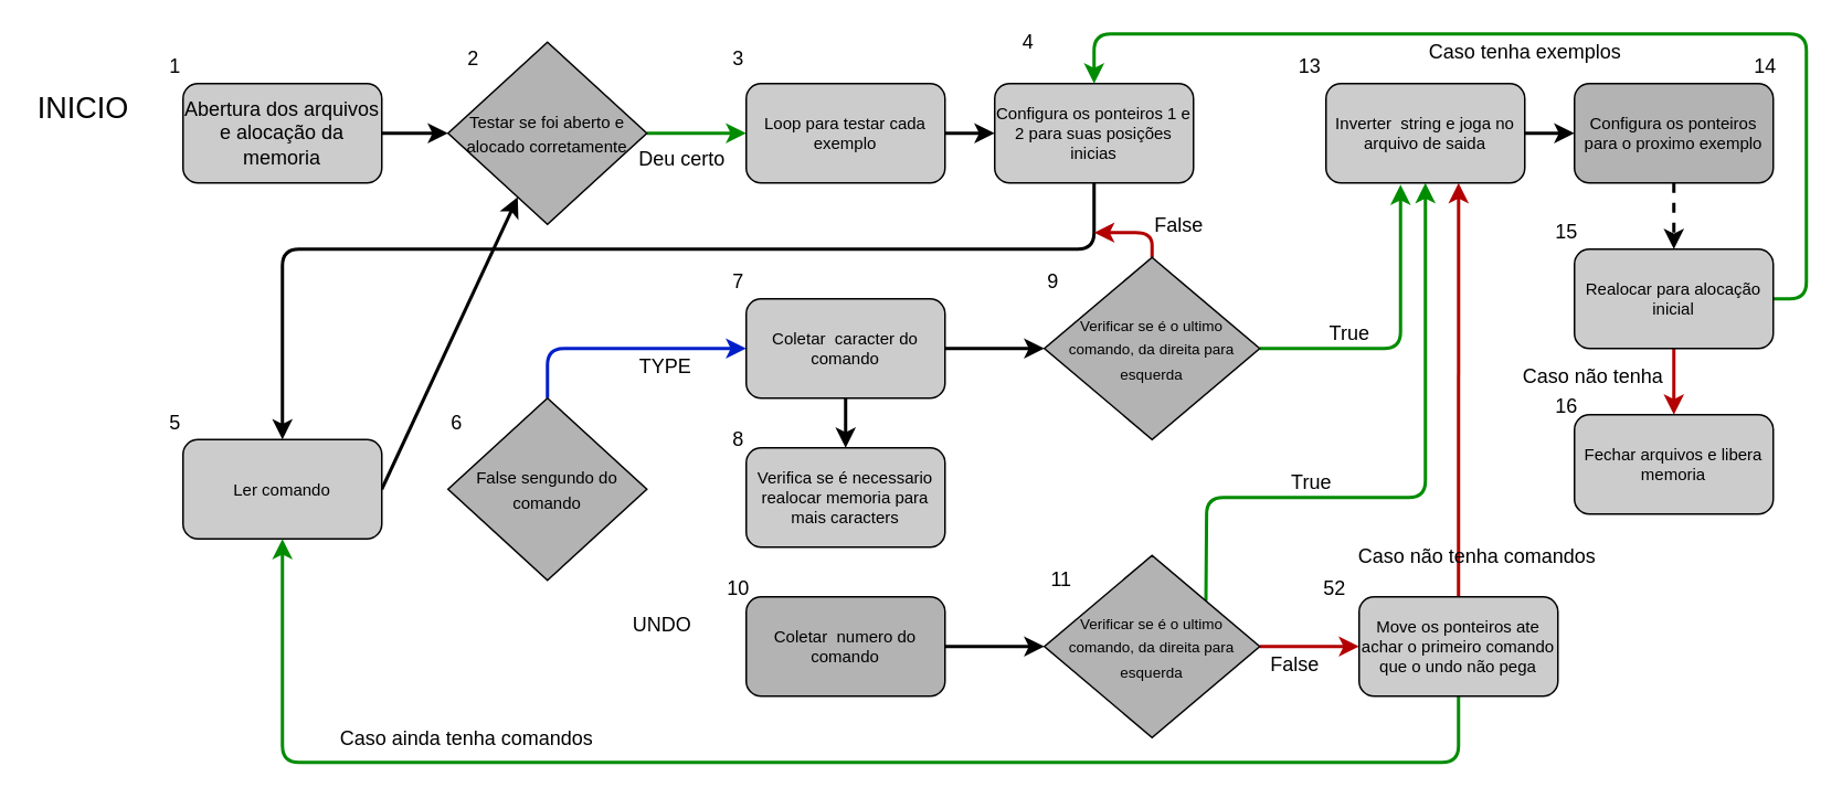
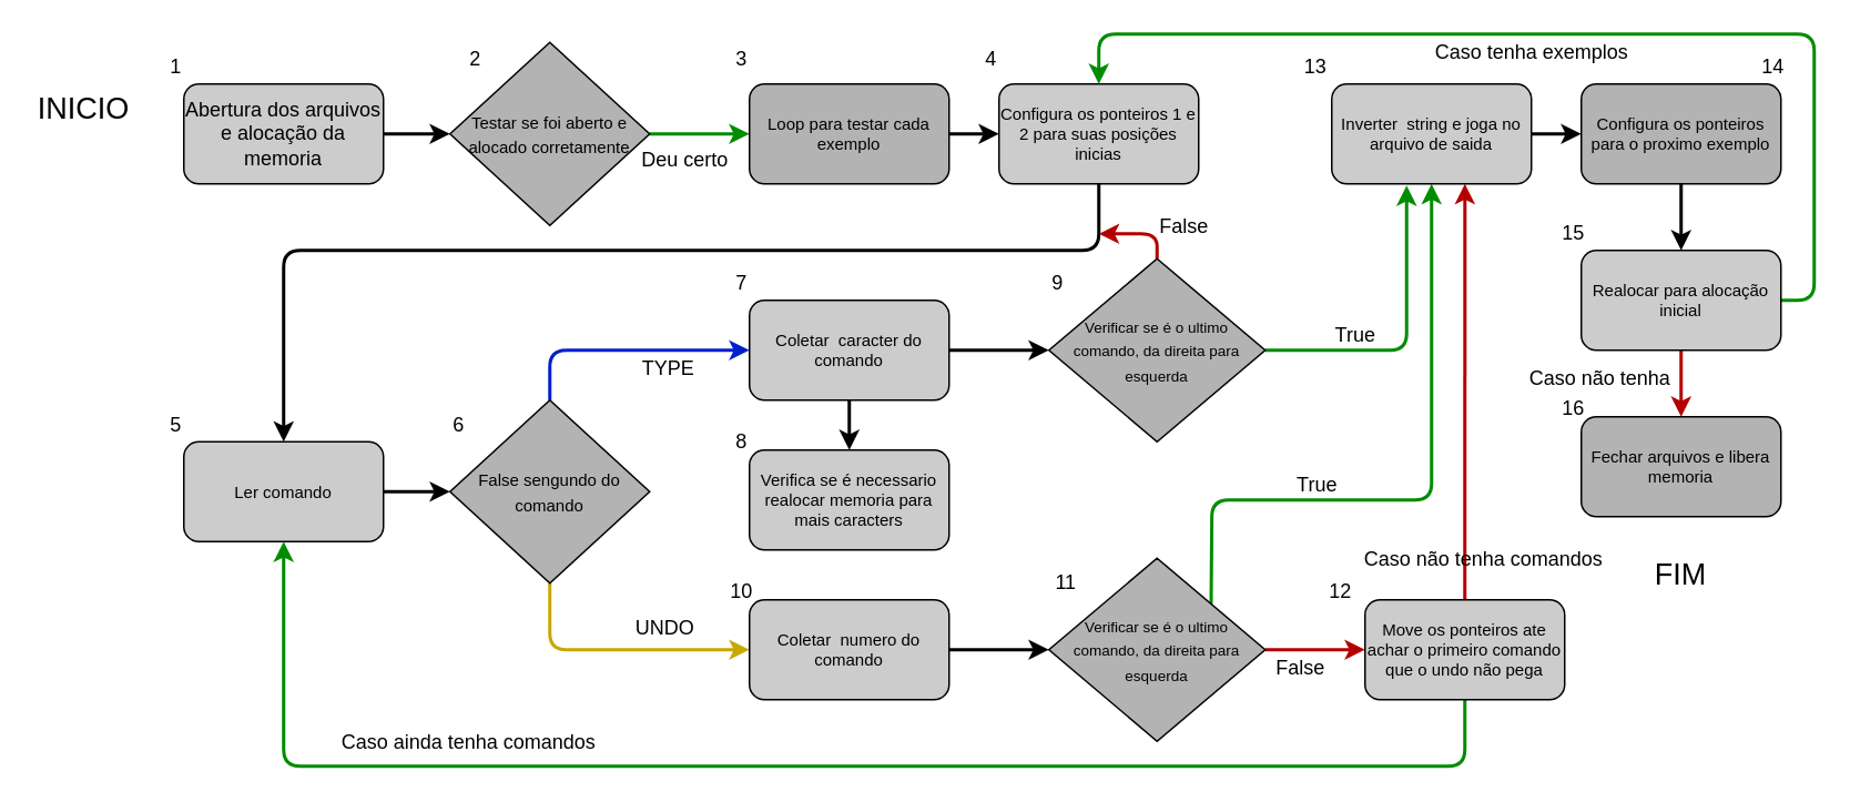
  <mxCell id="0" />
  <mxCell id="1" parent="0" />
  <mxCell id="2" style="edgeStyle=none;html=1;entryX=0;entryY=0.5;entryDx=0;entryDy=0;startArrow=none;" parent="1" source="26" edge="1"><mxGeometry relative="1" as="geometry"><mxPoint x="350" y="80" as="targetPoint" /></mxGeometry></mxCell>
  <mxCell id="3" style="edgeStyle=none;html=1;entryX=0;entryY=0.5;entryDx=0;entryDy=0;fontColor=#000000;strokeWidth=2;strokeColor=#000000;" parent="1" source="4" target="26" edge="1"><mxGeometry relative="1" as="geometry" /></mxCell>
  <mxCell id="4" value="&lt;font color=&quot;#000000&quot;&gt;Abertura dos arquivos e alocação da memoria&lt;/font&gt;" style="rounded=1;whiteSpace=wrap;html=1;strokeColor=#000000;fillColor=#CCCCCC;" parent="1" vertex="1"><mxGeometry x="110" y="50" width="120" height="60" as="geometry" /></mxCell>
  <mxCell id="5" value="&lt;font style=&quot;font-size: 18px;&quot;&gt;INICIO&lt;/font&gt;" style="text;html=1;strokeColor=none;fillColor=none;align=center;verticalAlign=middle;whiteSpace=wrap;rounded=0;labelBackgroundColor=none;fontColor=#000000;" parent="1" vertex="1"><mxGeometry x="20" y="50" width="60" height="30" as="geometry" /></mxCell>
  <mxCell id="6" style="edgeStyle=none;html=1;fontSize=10;fontColor=#000000;strokeColor=#008C00;entryX=0;entryY=0.5;entryDx=0;entryDy=0;fillColor=#008a00;strokeWidth=2;" parent="1" source="26" target="25" edge="1"><mxGeometry relative="1" as="geometry"><mxPoint x="510" y="80" as="targetPoint" /></mxGeometry></mxCell>
  <mxCell id="7" value="Deu certo" style="edgeLabel;html=1;align=center;verticalAlign=middle;resizable=0;points=[];fontSize=12;fontColor=#000000;labelBackgroundColor=none;" parent="6" vertex="1" connectable="0"><mxGeometry x="-0.416" y="-4" relative="1" as="geometry"><mxPoint x="2" y="11" as="offset" /></mxGeometry></mxCell>
  <mxCell id="8" style="edgeStyle=none;html=1;entryX=0.5;entryY=0;entryDx=0;entryDy=0;exitX=0.5;exitY=1;exitDx=0;exitDy=0;strokeWidth=2;strokeColor=#000000;" parent="1" source="9" target="18" edge="1"><mxGeometry relative="1" as="geometry"><mxPoint x="670" y="140" as="targetPoint" /><Array as="points"><mxPoint x="660" y="150" /><mxPoint x="420" y="150" /><mxPoint x="170" y="150" /></Array></mxGeometry></mxCell>
  <mxCell id="9" value="Configura os ponteiros 1 e 2 para suas posições inicias" style="rounded=1;whiteSpace=wrap;html=1;labelBackgroundColor=none;strokeColor=#000000;fontSize=10;fontColor=#000000;fillColor=#CCCCCC;" parent="1" vertex="1"><mxGeometry x="600" y="50" width="120" height="60" as="geometry" /></mxCell>
  <mxCell id="10" style="edgeStyle=none;html=1;entryX=0;entryY=0.5;entryDx=0;entryDy=0;exitX=0.5;exitY=0;exitDx=0;exitDy=0;strokeWidth=2;fillColor=#0050ef;strokeColor=#001FC9;" parent="1" source="13" target="16" edge="1"><mxGeometry relative="1" as="geometry"><mxPoint x="970" y="260" as="sourcePoint" /><Array as="points"><mxPoint x="330" y="210" /></Array></mxGeometry></mxCell>
  <mxCell id="11" value="&lt;font style=&quot;font-size: 12px;&quot; color=&quot;#000000&quot;&gt;TYPE&lt;/font&gt;" style="edgeLabel;html=1;align=center;verticalAlign=middle;resizable=0;points=[];fontSize=12;labelBackgroundColor=none;" parent="10" vertex="1" connectable="0"><mxGeometry x="0.314" relative="1" as="geometry"><mxPoint x="1" y="10" as="offset" /></mxGeometry></mxCell>
+ <mxCell id="12" style="edgeStyle=none;html=1;exitX=0.5;exitY=1;exitDx=0;exitDy=0;entryX=0;entryY=0.5;entryDx=0;entryDy=0;fontSize=12;fontColor=#000000;strokeWidth=2;fillColor=#e3c800;strokeColor=#C7A800;" parent="1" source="13" target="28" edge="1"><mxGeometry relative="1" as="geometry"><Array as="points"><mxPoint x="330" y="390" /></Array></mxGeometry></mxCell>
  <mxCell id="13" value="&lt;span style=&quot;font-size: 10px;&quot;&gt;False sengundo do comando&lt;/span&gt;" style="rhombus;whiteSpace=wrap;html=1;labelBackgroundColor=none;strokeColor=#000000;fontColor=#000000;fillColor=#B3B3B3;" parent="1" vertex="1"><mxGeometry y="240" width="120" height="110" as="geometry" x="270" /></mxCell>
  <mxCell id="14" style="edgeStyle=none;html=1;fontColor=#000000;exitX=1;exitY=0.5;exitDx=0;exitDy=0;entryX=0;entryY=0.5;entryDx=0;entryDy=0;strokeWidth=2;strokeColor=#000000;" parent="1" source="16" target="23" edge="1"><mxGeometry relative="1" as="geometry"><mxPoint x="620" y="210" as="targetPoint" /></mxGeometry></mxCell>
  <mxCell id="15" style="edgeStyle=none;html=1;entryX=0.5;entryY=0;entryDx=0;entryDy=0;fontColor=#000000;strokeWidth=2;strokeColor=#000000;" parent="1" source="16" target="42" edge="1"><mxGeometry relative="1" as="geometry" /></mxCell>
  <mxCell id="16" value="Coletar&amp;nbsp; caracter do comando" style="rounded=1;whiteSpace=wrap;html=1;labelBackgroundColor=none;strokeColor=#000000;fontSize=10;fontColor=#000000;fillColor=#CCCCCC;" parent="1" vertex="1"><mxGeometry x="450" y="180" width="120" height="60" as="geometry" /></mxCell>
- <mxCell id="17" style="edgeStyle=none;html=1;fontColor=#000000;exitX=1;exitY=0.5;exitDx=0;exitDy=0;strokeWidth=2;strokeColor=#000000;" parent="1" source="18" target="26" edge="1"><mxGeometry relative="1" as="geometry" /></mxCell>
+ <mxCell id="17" style="edgeStyle=none;html=1;entryX=0;entryY=0.5;entryDx=0;entryDy=0;fontColor=#000000;exitX=1;exitY=0.5;exitDx=0;exitDy=0;strokeWidth=2;strokeColor=#000000;" parent="1" source="18" target="13" edge="1"><mxGeometry relative="1" as="geometry" /></mxCell>
  <mxCell id="18" value="Ler comando" style="rounded=1;whiteSpace=wrap;html=1;labelBackgroundColor=none;strokeColor=#000000;fontSize=10;fontColor=#000000;fillColor=#CCCCCC;" parent="1" vertex="1"><mxGeometry x="110" y="265" width="120" height="60" as="geometry" /></mxCell>
  <mxCell id="19" style="edgeStyle=none;html=1;fontSize=9;fontColor=#000000;exitX=0.5;exitY=0;exitDx=0;exitDy=0;strokeWidth=2;fillColor=#a20025;strokeColor=#B30000;" parent="1" source="23" edge="1"><mxGeometry relative="1" as="geometry"><mxPoint x="610" y="290" as="sourcePoint" /><mxPoint x="660" y="140" as="targetPoint" /><Array as="points"><mxPoint x="695" y="140" /></Array></mxGeometry></mxCell>
  <mxCell id="20" value="False" style="edgeLabel;html=1;align=center;verticalAlign=middle;resizable=0;points=[];fontSize=12;fontColor=#000000;labelBackgroundColor=none;" parent="19" vertex="1" connectable="0"><mxGeometry x="0.448" y="2" relative="1" as="geometry"><mxPoint x="36" y="-7" as="offset" /></mxGeometry></mxCell>
  <mxCell id="21" style="edgeStyle=none;html=1;exitX=1;exitY=0.5;exitDx=0;exitDy=0;entryX=0.375;entryY=1.017;entryDx=0;entryDy=0;entryPerimeter=0;strokeWidth=2;fillColor=#008a00;strokeColor=#008C00;" parent="1" source="23" target="39" edge="1"><mxGeometry relative="1" as="geometry"><mxPoint x="880" y="210" as="targetPoint" /><Array as="points"><mxPoint x="845" y="210" /></Array></mxGeometry></mxCell>
  <mxCell id="22" value="&lt;font color=&quot;#000000&quot; style=&quot;font-size: 12px;&quot;&gt;True&lt;/font&gt;" style="edgeLabel;html=1;align=center;verticalAlign=middle;resizable=0;points=[];fontSize=12;labelBackgroundColor=none;" parent="21" vertex="1" connectable="0"><mxGeometry x="-0.583" y="3" relative="1" as="geometry"><mxPoint x="15" y="-7" as="offset" /></mxGeometry></mxCell>
  <mxCell id="23" value="&lt;font style=&quot;font-size: 9px;&quot;&gt;Verificar se é o ultimo comando, da direita para esquerda&lt;/font&gt;" style="rhombus;whiteSpace=wrap;html=1;labelBackgroundColor=none;strokeColor=#000000;fontColor=#000000;fillColor=#B3B3B3;" parent="1" vertex="1"><mxGeometry x="630" y="155" width="130" height="110" as="geometry" /></mxCell>
  <mxCell id="24" style="edgeStyle=none;html=1;entryX=0;entryY=0.5;entryDx=0;entryDy=0;fontColor=#000000;strokeWidth=2;strokeColor=#000000;" parent="1" source="25" target="9" edge="1"><mxGeometry relative="1" as="geometry" /></mxCell>
- <mxCell id="25" value="Loop para testar cada exemplo" style="rounded=1;whiteSpace=wrap;html=1;labelBackgroundColor=none;strokeColor=#000000;fontSize=10;fontColor=#000000;fillColor=#CCCCCC;" parent="1" vertex="1"><mxGeometry x="450" y="50" width="120" height="60" as="geometry" /></mxCell>
+ <mxCell id="25" value="Loop para testar cada exemplo" style="rounded=1;whiteSpace=wrap;html=1;labelBackgroundColor=none;strokeColor=#000000;fontSize=10;fontColor=#000000;fillColor=#b3b3b3;" parent="1" vertex="1"><mxGeometry x="450" y="50" width="120" height="60" as="geometry" /></mxCell>
  <mxCell id="26" value="&lt;font style=&quot;font-size: 10px;&quot;&gt;Testar se foi aberto e alocado corretamente&lt;/font&gt;" style="rhombus;whiteSpace=wrap;html=1;labelBackgroundColor=none;strokeColor=#000000;fontColor=#000000;fillColor=#B3B3B3;" parent="1" vertex="1"><mxGeometry y="25" width="120" height="110" as="geometry" x="270" /></mxCell>
  <mxCell id="27" style="edgeStyle=none;html=1;entryX=0;entryY=0.5;entryDx=0;entryDy=0;fontSize=12;fontColor=#000000;strokeWidth=2;strokeColor=#000000;" parent="1" source="28" target="33" edge="1"><mxGeometry relative="1" as="geometry" /></mxCell>
- <mxCell id="28" value="Coletar&amp;nbsp; numero do comando" style="rounded=1;whiteSpace=wrap;html=1;labelBackgroundColor=none;strokeColor=#000000;fontSize=10;fontColor=#000000;fillColor=#b3b3b3;" parent="1" vertex="1"><mxGeometry x="450" y="360" width="120" height="60" as="geometry" /></mxCell>
+ <mxCell id="28" value="Coletar&amp;nbsp; numero do comando" style="rounded=1;whiteSpace=wrap;html=1;labelBackgroundColor=none;strokeColor=#000000;fontSize=10;fontColor=#000000;fillColor=#CCCCCC;" parent="1" vertex="1"><mxGeometry x="450" y="360" width="120" height="60" as="geometry" /></mxCell>
  <mxCell id="29" value="&lt;font style=&quot;font-size: 12px;&quot; color=&quot;#000000&quot;&gt;UNDO&lt;/font&gt;" style="edgeLabel;html=1;align=center;verticalAlign=middle;resizable=0;points=[];fontSize=12;labelBackgroundColor=none;" parent="1" vertex="1" connectable="0"><mxGeometry x="390" y="370" as="geometry"><mxPoint x="8" y="6" as="offset" /></mxGeometry></mxCell>
  <mxCell id="30" style="edgeStyle=none;html=1;entryX=0;entryY=0.5;entryDx=0;entryDy=0;strokeWidth=2;fillColor=#a20025;strokeColor=#B30000;" parent="1" source="33" target="37" edge="1"><mxGeometry relative="1" as="geometry" /></mxCell>
  <mxCell id="31" value="False" style="edgeLabel;html=1;align=center;verticalAlign=middle;resizable=0;points=[];fontColor=#000000;fontSize=12;labelBackgroundColor=none;" parent="30" vertex="1" connectable="0"><mxGeometry x="-0.333" y="4" relative="1" as="geometry"><mxPoint y="14" as="offset" /></mxGeometry></mxCell>
  <mxCell id="32" style="edgeStyle=none;html=1;exitX=1;exitY=0;exitDx=0;exitDy=0;entryX=0.5;entryY=1;entryDx=0;entryDy=0;strokeWidth=2;fillColor=#008a00;strokeColor=#008C00;" parent="1" source="33" target="39" edge="1"><mxGeometry relative="1" as="geometry"><mxPoint x="880" y="210" as="targetPoint" /><Array as="points"><mxPoint x="728" y="300" /><mxPoint x="860" y="300" /></Array></mxGeometry></mxCell>
  <mxCell id="33" value="&lt;font style=&quot;font-size: 9px;&quot;&gt;Verificar se é o ultimo comando, da direita para esquerda&lt;/font&gt;" style="rhombus;whiteSpace=wrap;html=1;labelBackgroundColor=none;strokeColor=#000000;fontColor=#000000;fillColor=#B3B3B3;" parent="1" vertex="1"><mxGeometry x="630" y="335" width="130" height="110" as="geometry" /></mxCell>
  <mxCell id="34" style="edgeStyle=none;html=1;fontSize=9;exitX=0.5;exitY=1;exitDx=0;exitDy=0;entryX=0.5;entryY=1;entryDx=0;entryDy=0;strokeWidth=2;fillColor=#008a00;strokeColor=#008C00;" parent="1" source="37" target="18" edge="1"><mxGeometry relative="1" as="geometry"><mxPoint x="880" y="280" as="targetPoint" /><Array as="points"><mxPoint x="880" y="460" /><mxPoint x="170" y="460" /></Array></mxGeometry></mxCell>
  <mxCell id="35" value="&lt;font color=&quot;#000000&quot; style=&quot;font-size: 12px;&quot;&gt;Caso ainda tenha comandos&lt;/font&gt;" style="edgeLabel;html=1;align=center;verticalAlign=middle;resizable=0;points=[];fontSize=12;labelBackgroundColor=none;" parent="34" vertex="1" connectable="0"><mxGeometry x="0.3" y="-1" relative="1" as="geometry"><mxPoint x="-65" y="-14" as="offset" /></mxGeometry></mxCell>
  <mxCell id="36" style="edgeStyle=none;html=1;entryX=0.667;entryY=1;entryDx=0;entryDy=0;entryPerimeter=0;strokeWidth=2;fillColor=#a20025;strokeColor=#B30000;" parent="1" source="37" target="39" edge="1"><mxGeometry relative="1" as="geometry"><mxPoint x="880" y="140" as="targetPoint" /></mxGeometry></mxCell>
  <mxCell id="37" value="Move os ponteiros ate achar o primeiro comando que o undo não pega" style="rounded=1;whiteSpace=wrap;html=1;labelBackgroundColor=none;strokeColor=#000000;fontSize=10;fontColor=#000000;fillColor=#CCCCCC;" parent="1" vertex="1"><mxGeometry x="820" y="360" width="120" height="60" as="geometry" /></mxCell>
  <mxCell id="38" style="edgeStyle=none;html=1;entryX=0;entryY=0.5;entryDx=0;entryDy=0;fontSize=12;fontColor=#000000;strokeWidth=2;strokeColor=#000000;" parent="1" source="39" target="48" edge="1"><mxGeometry relative="1" as="geometry" /></mxCell>
  <mxCell id="39" value="Inverter&amp;nbsp; string e joga no arquivo de saida" style="rounded=1;whiteSpace=wrap;html=1;labelBackgroundColor=none;strokeColor=#000000;fontSize=10;fontColor=#000000;fillColor=#CCCCCC;" parent="1" vertex="1"><mxGeometry x="800" y="50" width="120" height="60" as="geometry" /></mxCell>
  <mxCell id="40" value="&lt;font color=&quot;#000000&quot; style=&quot;font-size: 12px;&quot;&gt;True&lt;/font&gt;" style="edgeLabel;html=1;align=center;verticalAlign=middle;resizable=0;points=[];fontSize=12;labelBackgroundColor=none;" parent="1" vertex="1" connectable="0"><mxGeometry x="790" y="290" as="geometry" /></mxCell>
  <mxCell id="41" value="&lt;font color=&quot;#000000&quot; style=&quot;font-size: 12px;&quot;&gt;Caso não tenha comandos&lt;/font&gt;" style="edgeLabel;html=1;align=center;verticalAlign=middle;resizable=0;points=[];fontSize=12;labelBackgroundColor=none;" parent="1" vertex="1" connectable="0"><mxGeometry x="890" y="335" as="geometry" /></mxCell>
  <mxCell id="42" value="Verifica se é necessario realocar memoria para mais caracters" style="rounded=1;whiteSpace=wrap;html=1;labelBackgroundColor=none;strokeColor=#000000;fontSize=10;fontColor=#000000;fillColor=#CCCCCC;" parent="1" vertex="1"><mxGeometry x="450" y="270" width="120" height="60" as="geometry" /></mxCell>
  <mxCell id="43" style="edgeStyle=none;html=1;entryX=0.5;entryY=0;entryDx=0;entryDy=0;fontSize=12;fontColor=#000000;exitX=1;exitY=0.5;exitDx=0;exitDy=0;strokeWidth=2;fillColor=#008a00;strokeColor=#008C00;" parent="1" source="50" target="9" edge="1"><mxGeometry relative="1" as="geometry"><Array as="points"><mxPoint x="1090" y="180" /><mxPoint x="1090" y="20" /><mxPoint x="660" y="20" /></Array></mxGeometry></mxCell>
  <mxCell id="44" value="Caso tenha exemplos" style="edgeLabel;html=1;align=center;verticalAlign=middle;resizable=0;points=[];fontSize=12;fontColor=#000000;labelBackgroundColor=none;" parent="43" vertex="1" connectable="0"><mxGeometry x="0.098" relative="1" as="geometry"><mxPoint y="10" as="offset" /></mxGeometry></mxCell>
  <mxCell id="45" style="edgeStyle=none;html=1;entryX=0.5;entryY=0;entryDx=0;entryDy=0;fontSize=12;fontColor=#000000;exitX=0.5;exitY=1;exitDx=0;exitDy=0;strokeWidth=2;fillColor=#a20025;strokeColor=#B30000;" parent="1" source="50" target="49" edge="1"><mxGeometry relative="1" as="geometry"><mxPoint x="1010" y="290" as="sourcePoint" /></mxGeometry></mxCell>
  <mxCell id="46" value="Caso não tenha" style="edgeLabel;html=1;align=center;verticalAlign=middle;resizable=0;points=[];fontSize=12;fontColor=#000000;labelBackgroundColor=none;" parent="45" vertex="1" connectable="0"><mxGeometry x="0.4" y="5" relative="1" as="geometry"><mxPoint x="-55" y="-12" as="offset" /></mxGeometry></mxCell>
- <mxCell id="47" style="edgeStyle=none;html=1;fontSize=12;fontColor=#000000;strokeWidth=2;strokeColor=#000000;dashed=1;" parent="1" source="48" target="50" edge="1"><mxGeometry relative="1" as="geometry" /></mxCell>
+ <mxCell id="47" style="edgeStyle=none;html=1;fontSize=12;fontColor=#000000;strokeWidth=2;strokeColor=#000000;" parent="1" source="48" target="50" edge="1"><mxGeometry relative="1" as="geometry" /></mxCell>
  <mxCell id="48" value="Configura os ponteiros para o proximo exemplo" style="rounded=1;whiteSpace=wrap;html=1;labelBackgroundColor=none;strokeColor=#000000;fontSize=10;fontColor=#000000;fillColor=#b3b3b3;" parent="1" vertex="1"><mxGeometry x="950" y="50" width="120" height="60" as="geometry" /></mxCell>
- <mxCell id="49" value="Fechar arquivos e libera memoria" style="rounded=1;whiteSpace=wrap;html=1;labelBackgroundColor=none;strokeColor=#000000;fontSize=10;fontColor=#000000;fillColor=#CCCCCC;" parent="1" vertex="1"><mxGeometry x="950" y="250" width="120" height="60" as="geometry" /></mxCell>
+ <mxCell id="49" value="Fechar arquivos e libera memoria" style="rounded=1;whiteSpace=wrap;html=1;labelBackgroundColor=none;strokeColor=#000000;fontSize=10;fontColor=#000000;fillColor=#b3b3b3;" parent="1" vertex="1"><mxGeometry x="950" y="250" width="120" height="60" as="geometry" /></mxCell>
  <mxCell id="50" value="Realocar para alocação inicial" style="rounded=1;whiteSpace=wrap;html=1;labelBackgroundColor=none;strokeColor=#000000;fontSize=10;fontColor=#000000;fillColor=#CCCCCC;" parent="1" vertex="1"><mxGeometry x="950" y="150" width="120" height="60" as="geometry" /></mxCell>
+ <mxCell id="51" value="&lt;font style=&quot;font-size: 18px;&quot;&gt;FIM&lt;/font&gt;" style="text;html=1;strokeColor=none;fillColor=none;align=center;verticalAlign=middle;whiteSpace=wrap;rounded=0;labelBackgroundColor=none;fontColor=#000000;" parent="1" vertex="1"><mxGeometry x="980" y="330" width="60" height="30" as="geometry" /></mxCell>
  <mxCell id="52" value="1" style="text;html=1;align=center;verticalAlign=middle;resizable=0;points=[];autosize=1;strokeColor=none;fillColor=none;labelBackgroundColor=none;" parent="1" vertex="1"><mxGeometry x="90" y="25" width="30" height="30" as="geometry" /></mxCell>
  <mxCell id="53" value="2" style="text;html=1;align=center;verticalAlign=middle;resizable=0;points=[];autosize=1;strokeColor=none;fillColor=none;" parent="1" vertex="1"><mxGeometry y="20" width="30" height="30" as="geometry" x="270" /></mxCell>
  <mxCell id="54" value="3&lt;span style=&quot;color: rgba(0, 0, 0, 0); font-family: monospace; font-size: 0px; text-align: start;&quot;&gt;%3CmxGraphModel%3E%3Croot%3E%3CmxCell%20id%3D%220%22%2F%3E%3CmxCell%20id%3D%221%22%20parent%3D%220%22%2F%3E%3CmxCell%20id%3D%222%22%20value%3D%221%22%20style%3D%22text%3Bhtml%3D1%3Balign%3Dcenter%3BverticalAlign%3Dmiddle%3Bresizable%3D0%3Bpoints%3D%5B%5D%3Bautosize%3D1%3BstrokeColor%3Dnone%3BfillColor%3Dnone%3B%22%20vertex%3D%221%22%20parent%3D%221%22%3E%3CmxGeometry%20x%3D%22-180%22%20y%3D%22200%22%20width%3D%2230%22%20height%3D%2230%22%20as%3D%22geometry%22%2F%3E%3C%2FmxCell%3E%3C%2Froot%3E%3C%2FmxGraphModel%3E&lt;/span&gt;" style="text;html=1;align=center;verticalAlign=middle;resizable=0;points=[];autosize=1;strokeColor=none;fillColor=none;" parent="1" vertex="1"><mxGeometry x="430" y="20" width="30" height="30" as="geometry" /></mxCell>
- <mxCell id="55" value="4" style="text;html=1;align=center;verticalAlign=middle;resizable=0;points=[];autosize=1;strokeColor=none;fillColor=none;" parent="1" vertex="1"><mxGeometry x="605" y="10" width="30" height="30" as="geometry" /></mxCell>
+ <mxCell id="55" value="4" style="text;html=1;align=center;verticalAlign=middle;resizable=0;points=[];autosize=1;strokeColor=none;fillColor=none;" parent="1" vertex="1"><mxGeometry x="580" y="20" width="30" height="30" as="geometry" /></mxCell>
  <mxCell id="56" value="5" style="text;html=1;align=center;verticalAlign=middle;resizable=0;points=[];autosize=1;strokeColor=none;fillColor=none;" parent="1" vertex="1"><mxGeometry x="90" y="240" width="30" height="30" as="geometry" /></mxCell>
  <mxCell id="57" value="6" style="text;html=1;align=center;verticalAlign=middle;resizable=0;points=[];autosize=1;strokeColor=none;fillColor=none;" parent="1" vertex="1"><mxGeometry x="260" y="240" width="30" height="30" as="geometry" /></mxCell>
  <mxCell id="58" value="7" style="text;html=1;align=center;verticalAlign=middle;resizable=0;points=[];autosize=1;strokeColor=none;fillColor=none;" parent="1" vertex="1"><mxGeometry x="430" y="155" width="30" height="30" as="geometry" /></mxCell>
  <mxCell id="59" value="8" style="text;html=1;align=center;verticalAlign=middle;resizable=0;points=[];autosize=1;strokeColor=none;fillColor=none;" parent="1" vertex="1"><mxGeometry x="430" y="250" width="30" height="30" as="geometry" /></mxCell>
  <mxCell id="60" value="9" style="text;html=1;align=center;verticalAlign=middle;resizable=0;points=[];autosize=1;strokeColor=none;fillColor=none;" parent="1" vertex="1"><mxGeometry x="620" y="155" width="30" height="30" as="geometry" /></mxCell>
  <mxCell id="61" value="10" style="text;html=1;align=center;verticalAlign=middle;resizable=0;points=[];autosize=1;strokeColor=none;fillColor=none;" parent="1" vertex="1"><mxGeometry x="425" y="340" width="40" height="30" as="geometry" /></mxCell>
  <mxCell id="62" value="11" style="text;html=1;align=center;verticalAlign=middle;resizable=0;points=[];autosize=1;strokeColor=none;fillColor=none;" parent="1" vertex="1"><mxGeometry x="620" y="335" width="40" height="30" as="geometry" /></mxCell>
- <mxCell id="63" value="52" style="text;html=1;align=center;verticalAlign=middle;resizable=0;points=[];autosize=1;strokeColor=none;fillColor=none;" parent="1" vertex="1"><mxGeometry x="785" y="340" width="40" height="30" as="geometry" /></mxCell>
+ <mxCell id="63" value="12" style="text;html=1;align=center;verticalAlign=middle;resizable=0;points=[];autosize=1;strokeColor=none;fillColor=none;" parent="1" vertex="1"><mxGeometry x="785" y="340" width="40" height="30" as="geometry" /></mxCell>
  <mxCell id="64" value="13" style="text;html=1;align=center;verticalAlign=middle;resizable=0;points=[];autosize=1;strokeColor=none;fillColor=none;" parent="1" vertex="1"><mxGeometry x="770" y="25" width="40" height="30" as="geometry" /></mxCell>
  <mxCell id="65" value="14" style="text;html=1;align=center;verticalAlign=middle;resizable=0;points=[];autosize=1;strokeColor=none;fillColor=none;" parent="1" vertex="1"><mxGeometry x="1045" y="25" width="40" height="30" as="geometry" /></mxCell>
  <mxCell id="66" value="15" style="text;html=1;align=center;verticalAlign=middle;resizable=0;points=[];autosize=1;strokeColor=none;fillColor=none;" parent="1" vertex="1"><mxGeometry x="925" y="125" width="40" height="30" as="geometry" /></mxCell>
  <mxCell id="67" value="16" style="text;html=1;align=center;verticalAlign=middle;resizable=0;points=[];autosize=1;strokeColor=none;fillColor=none;" parent="1" vertex="1"><mxGeometry x="925" y="230" width="40" height="30" as="geometry" /></mxCell>
